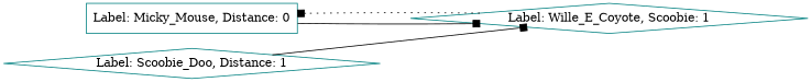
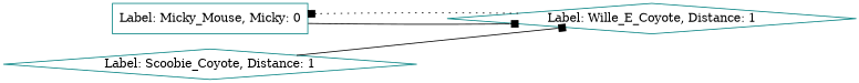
  digraph {
    rankdir=LR
    node [color=teal shape=diamond]
    edge [arrowhead=box style=solid]
-   n1 [label="Label: Micky_Mouse, Distance: 0" shape=box]
-   n2 [label="Label: Wille_E_Coyote, Scoobie: 1"]
-   n3 [label="Label: Scoobie_Doo, Distance: 1"]
+   n1 [label="Label: Micky_Mouse, Micky: 0" shape=box]
+   n2 [label="Label: Wille_E_Coyote, Distance: 1"]
+   n3 [label="Label: Scoobie_Coyote, Distance: 1"]
    n1 -> n2
    n2 -> n1 [style=dotted]
    n3 -> n2
  }
